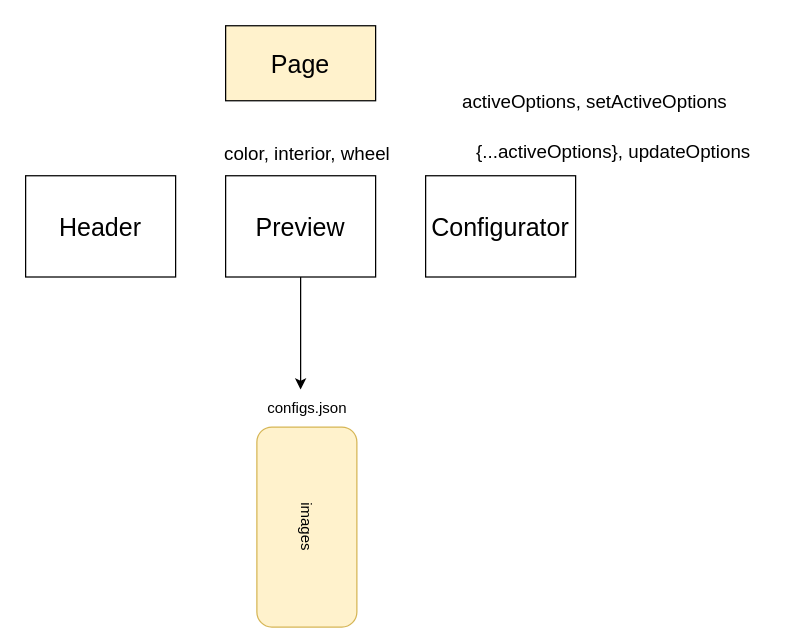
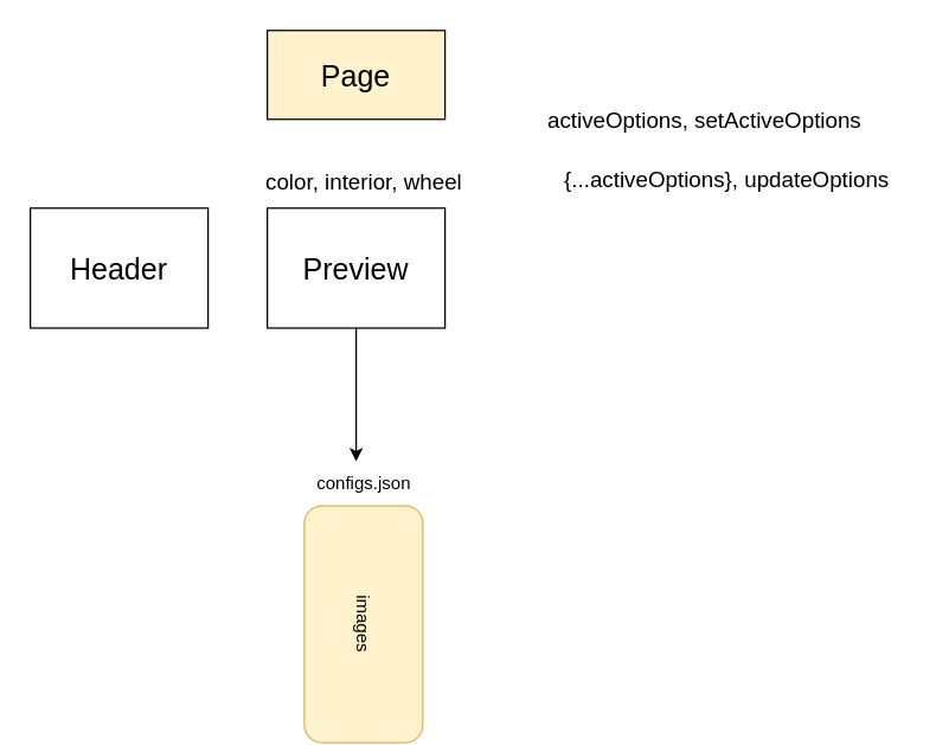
  <mxCell id="0" />
  <mxCell id="1" parent="0" />
  <mxCell id="2" value="&lt;font style=&quot;font-size: 20px;&quot;&gt;Page&lt;/font&gt;" style="rounded=0;whiteSpace=wrap;html=1;fillColor=#fff2cc;" parent="1" vertex="1"><mxGeometry x="180" y="20" width="120" height="60" as="geometry" /></mxCell>
  <mxCell id="3" value="&lt;font style=&quot;font-size: 20px;&quot;&gt;Header&lt;/font&gt;" style="rounded=0;whiteSpace=wrap;html=1;" parent="1" vertex="1"><mxGeometry x="20" y="140" width="120" height="81" as="geometry" /></mxCell>
  <mxCell id="4" style="edgeStyle=none;html=1;fontSize=15;" edge="1" parent="1" source="5"><mxGeometry relative="1" as="geometry"><mxPoint x="240" y="311" as="targetPoint" /></mxGeometry></mxCell>
  <mxCell id="5" value="&lt;font style=&quot;font-size: 20px;&quot;&gt;Preview&lt;/font&gt;" style="rounded=0;whiteSpace=wrap;html=1;" parent="1" vertex="1"><mxGeometry x="180" y="140" width="120" height="81" as="geometry" /></mxCell>
- <mxCell id="6" value="&lt;font style=&quot;font-size: 20px;&quot;&gt;Configurator&lt;/font&gt;" style="rounded=0;whiteSpace=wrap;html=1;" parent="1" vertex="1"><mxGeometry x="340" y="140" width="120" height="81" as="geometry" /></mxCell>
  <mxCell id="7" value="&lt;font style=&quot;font-size: 15px;&quot;&gt;color, interior, wheel&lt;/font&gt;" style="text;html=1;align=center;verticalAlign=middle;resizable=0;points=[];autosize=1;strokeColor=none;fillColor=none;fontSize=20;" parent="1" vertex="1"><mxGeometry x="165" y="100" width="160" height="40" as="geometry" /></mxCell>
  <mxCell id="8" value="images" style="rounded=1;whiteSpace=wrap;html=1;rotation=90;fillColor=#fff2cc;strokeColor=#d6b656;" vertex="1" parent="1"><mxGeometry x="165" y="381" width="160" height="80" as="geometry" /></mxCell>
  <mxCell id="9" value="configs.json" style="text;html=1;align=center;verticalAlign=middle;resizable=0;points=[];autosize=1;strokeColor=none;fillColor=none;" vertex="1" parent="1"><mxGeometry x="200" y="311" width="90" height="30" as="geometry" /></mxCell>
  <mxCell id="10" value="{...activeOptions}, updateOptions" style="text;html=1;align=center;verticalAlign=middle;resizable=0;points=[];autosize=1;strokeColor=none;fillColor=none;fontSize=15;" vertex="1" parent="1"><mxGeometry x="370" y="105" width="240" height="30" as="geometry" /></mxCell>
  <mxCell id="11" value="activeOptions, setActiveOptions" style="text;html=1;align=center;verticalAlign=middle;resizable=0;points=[];autosize=1;strokeColor=none;fillColor=none;fontSize=15;" vertex="1" parent="1"><mxGeometry x="355" y="65" width="240" height="30" as="geometry" /></mxCell>
